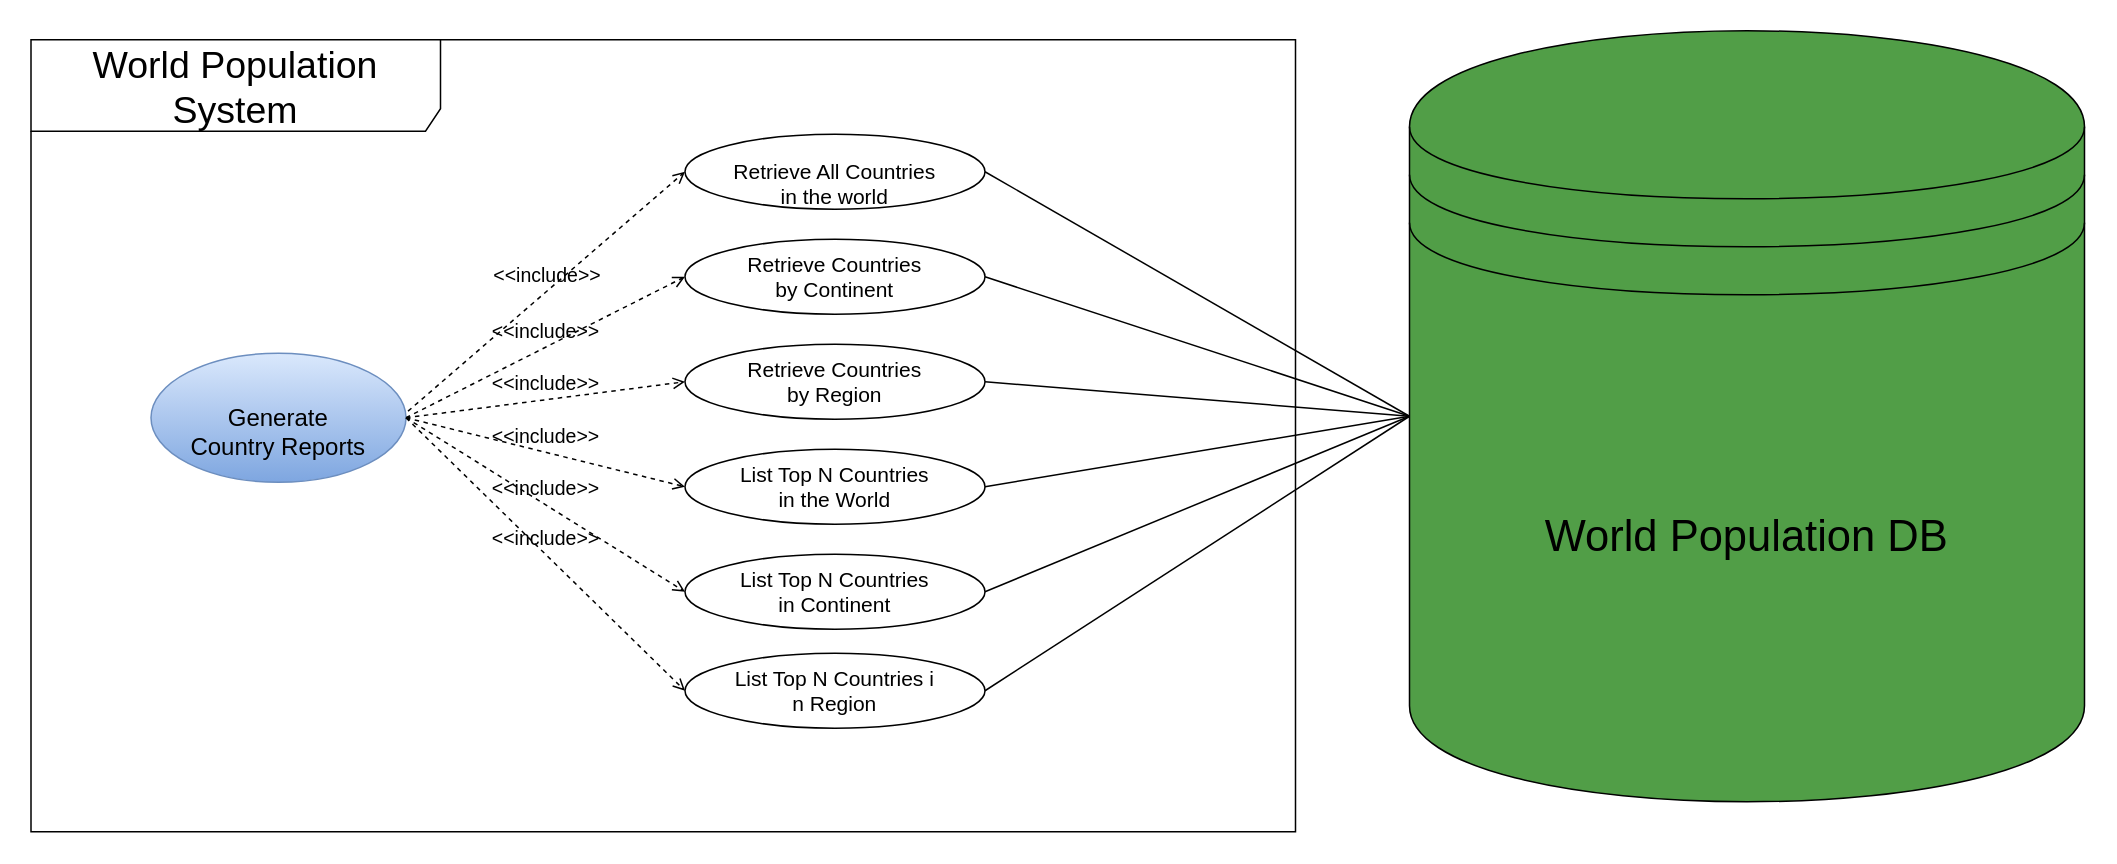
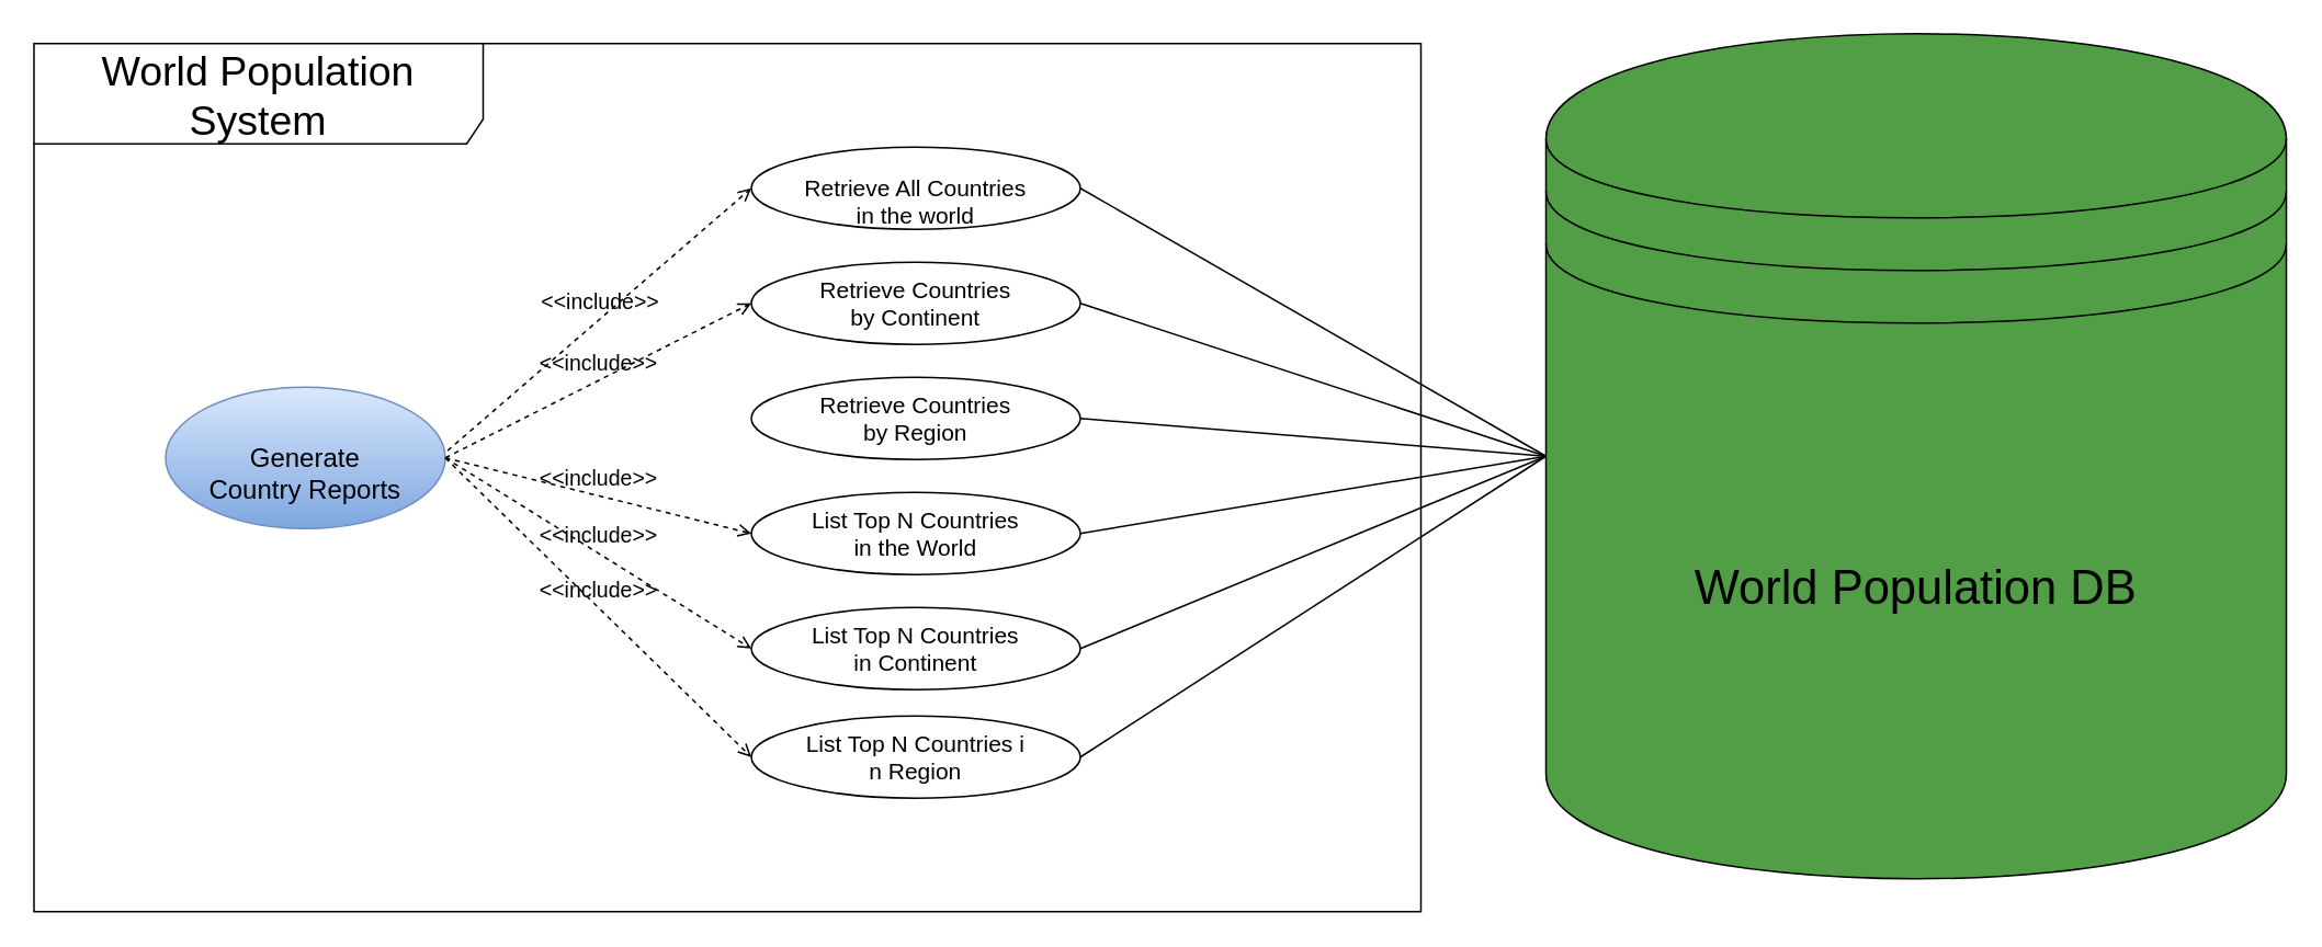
  <mxCell id="0" />
  <mxCell id="1" parent="0" />
  <mxCell id="2" value="&lt;font style=&quot;font-size: 29px;&quot;&gt;World Population DB&lt;/font&gt;" style="shape=datastore;whiteSpace=wrap;html=1;fillColor=#519e47;" parent="1" vertex="1"><mxGeometry x="939" y="20" width="450" height="514" as="geometry" /></mxCell>
  <mxCell id="3" value="&lt;font style=&quot;font-size: 25px;&quot;&gt;World Population System&lt;/font&gt;" style="shape=umlFrame;whiteSpace=wrap;html=1;pointerEvents=0;recursiveResize=0;container=1;collapsible=0;width=273;height=61;" parent="1" vertex="1"><mxGeometry x="20" y="26" width="843" height="528" as="geometry" /></mxCell>
  <mxCell id="4" value="&lt;font style=&quot;font-size: 16px;&quot;&gt;&lt;br&gt;Generate &lt;br&gt;Country Reports&lt;br&gt;&lt;/font&gt;" style="ellipse;whiteSpace=wrap;html=1;fillColor=#dae8fc;strokeColor=#6c8ebf;gradientColor=#7ea6e0;" parent="3" vertex="1"><mxGeometry x="80" y="209" width="170" height="86" as="geometry" /></mxCell>
  <mxCell id="5" value="&lt;font style=&quot;font-size: 14px;&quot;&gt;&lt;br&gt;Retrieve All Countries &lt;br&gt;in the world&lt;/font&gt;" style="ellipse;whiteSpace=wrap;html=1;" parent="3" vertex="1"><mxGeometry x="436" y="63" width="200" height="50" as="geometry" /></mxCell>
  <mxCell id="6" value="&lt;font style=&quot;font-size: 14px;&quot;&gt;Retrieve Countries &lt;br&gt;by Continent&lt;/font&gt;" style="ellipse;whiteSpace=wrap;html=1;" parent="3" vertex="1"><mxGeometry x="436" y="133" width="200" height="50" as="geometry" /></mxCell>
  <mxCell id="7" value="&lt;font style=&quot;font-size: 14px;&quot;&gt;Retrieve Countries &lt;br&gt;by Region&lt;/font&gt;" style="ellipse;whiteSpace=wrap;html=1;" parent="3" vertex="1"><mxGeometry x="436" y="203" width="200" height="50" as="geometry" /></mxCell>
  <mxCell id="8" value="&lt;span data-end=&quot;499&quot; data-start=&quot;466&quot;&gt;&lt;font style=&quot;font-size: 14px;&quot;&gt;List Top N Countries &lt;br&gt;in the World&lt;/font&gt;&lt;/span&gt;" style="ellipse;whiteSpace=wrap;html=1;" parent="3" vertex="1"><mxGeometry x="436" y="273" width="200" height="50" as="geometry" /></mxCell>
  <mxCell id="9" value="&lt;span data-end=&quot;499&quot; data-start=&quot;466&quot;&gt;&lt;font style=&quot;font-size: 14px;&quot;&gt;List Top N Countries &lt;br&gt;in Continent&lt;/font&gt;&lt;/span&gt;" style="ellipse;whiteSpace=wrap;html=1;" parent="3" vertex="1"><mxGeometry x="436" y="343" width="200" height="50" as="geometry" /></mxCell>
  <mxCell id="10" value="&lt;span data-end=&quot;499&quot; data-start=&quot;466&quot;&gt;&lt;font style=&quot;font-size: 14px;&quot;&gt;List Top N Countries i&lt;br&gt;n Region&lt;/font&gt;&lt;/span&gt;" style="ellipse;whiteSpace=wrap;html=1;" parent="3" vertex="1"><mxGeometry x="436" y="409" width="200" height="50" as="geometry" /></mxCell>
  <mxCell id="11" value="&lt;font style=&quot;font-size: 13px;&quot;&gt;&amp;lt;&amp;lt;include&amp;gt;&amp;gt;&lt;/font&gt;" style="html=1;verticalAlign=bottom;labelBackgroundColor=none;endArrow=open;endFill=0;dashed=1;rounded=0;entryX=0;entryY=0.5;entryDx=0;entryDy=0;exitX=1.008;exitY=0.449;exitDx=0;exitDy=0;exitPerimeter=0;" parent="3" source="4" target="5" edge="1"><mxGeometry width="160" relative="1" as="geometry"><mxPoint x="316" y="199" as="sourcePoint" /><mxPoint x="596" y="319" as="targetPoint" /></mxGeometry></mxCell>
  <mxCell id="12" value="&lt;font style=&quot;font-size: 13px;&quot;&gt;&amp;lt;&amp;lt;include&amp;gt;&amp;gt;&lt;/font&gt;" style="html=1;verticalAlign=bottom;labelBackgroundColor=none;endArrow=open;endFill=0;dashed=1;rounded=0;exitX=1;exitY=0.5;exitDx=0;exitDy=0;entryX=0;entryY=0.5;entryDx=0;entryDy=0;" parent="3" source="4" target="6" edge="1"><mxGeometry width="160" relative="1" as="geometry"><mxPoint x="436" y="319" as="sourcePoint" /><mxPoint x="596" y="319" as="targetPoint" /></mxGeometry></mxCell>
- <mxCell id="13" value="&lt;font style=&quot;font-size: 13px;&quot;&gt;&amp;lt;&amp;lt;include&amp;gt;&amp;gt;&lt;/font&gt;" style="html=1;verticalAlign=bottom;labelBackgroundColor=none;endArrow=open;endFill=0;dashed=1;rounded=0;exitX=1;exitY=0.5;exitDx=0;exitDy=0;entryX=0;entryY=0.5;entryDx=0;entryDy=0;" parent="3" source="4" target="7" edge="1"><mxGeometry width="160" relative="1" as="geometry"><mxPoint x="436" y="319" as="sourcePoint" /><mxPoint x="596" y="319" as="targetPoint" /></mxGeometry></mxCell>
  <mxCell id="14" value="&lt;font style=&quot;font-size: 13px;&quot;&gt;&amp;lt;&amp;lt;include&amp;gt;&amp;gt;&lt;/font&gt;" style="html=1;verticalAlign=bottom;labelBackgroundColor=none;endArrow=open;endFill=0;dashed=1;rounded=0;exitX=1;exitY=0.5;exitDx=0;exitDy=0;entryX=0;entryY=0.5;entryDx=0;entryDy=0;" parent="3" source="4" target="8" edge="1"><mxGeometry width="160" relative="1" as="geometry"><mxPoint x="286" y="269" as="sourcePoint" /><mxPoint x="446" y="269" as="targetPoint" /></mxGeometry></mxCell>
  <mxCell id="15" value="&lt;font style=&quot;font-size: 13px;&quot;&gt;&amp;lt;&amp;lt;include&amp;gt;&amp;gt;&lt;/font&gt;" style="html=1;verticalAlign=bottom;labelBackgroundColor=none;endArrow=open;endFill=0;dashed=1;rounded=0;exitX=1;exitY=0.5;exitDx=0;exitDy=0;entryX=0;entryY=0.5;entryDx=0;entryDy=0;" parent="3" source="4" target="9" edge="1"><mxGeometry width="160" relative="1" as="geometry"><mxPoint x="286" y="269" as="sourcePoint" /><mxPoint x="446" y="269" as="targetPoint" /></mxGeometry></mxCell>
  <mxCell id="16" value="&lt;font style=&quot;font-size: 13px;&quot;&gt;&amp;lt;&amp;lt;include&amp;gt;&amp;gt;&lt;/font&gt;" style="html=1;verticalAlign=bottom;labelBackgroundColor=none;endArrow=open;endFill=0;dashed=1;rounded=0;exitX=1;exitY=0.5;exitDx=0;exitDy=0;entryX=0;entryY=0.5;entryDx=0;entryDy=0;" parent="3" source="4" target="10" edge="1"><mxGeometry width="160" relative="1" as="geometry"><mxPoint x="286" y="269" as="sourcePoint" /><mxPoint x="446" y="269" as="targetPoint" /></mxGeometry></mxCell>
  <mxCell id="17" value="" style="endArrow=none;html=1;rounded=0;exitX=1;exitY=0.5;exitDx=0;exitDy=0;entryX=0;entryY=0.5;entryDx=0;entryDy=0;" parent="1" source="5" target="2" edge="1"><mxGeometry width="50" height="50" relative="1" as="geometry"><mxPoint x="653" y="165.8" as="sourcePoint" /><mxPoint x="1258" y="931" as="targetPoint" /></mxGeometry></mxCell>
  <mxCell id="18" value="" style="endArrow=none;html=1;rounded=0;exitX=1;exitY=0.5;exitDx=0;exitDy=0;entryX=0;entryY=0.5;entryDx=0;entryDy=0;" parent="1" source="6" target="2" edge="1"><mxGeometry width="50" height="50" relative="1" as="geometry"><mxPoint x="1143" y="876" as="sourcePoint" /><mxPoint x="1303" y="926" as="targetPoint" /></mxGeometry></mxCell>
  <mxCell id="19" value="" style="endArrow=none;html=1;rounded=0;exitX=1;exitY=0.5;exitDx=0;exitDy=0;entryX=0;entryY=0.5;entryDx=0;entryDy=0;" parent="1" source="7" target="2" edge="1"><mxGeometry width="50" height="50" relative="1" as="geometry"><mxPoint x="1043" y="866" as="sourcePoint" /><mxPoint x="1303" y="926" as="targetPoint" /></mxGeometry></mxCell>
  <mxCell id="20" value="" style="endArrow=none;html=1;rounded=0;exitX=1;exitY=0.5;exitDx=0;exitDy=0;entryX=0;entryY=0.5;entryDx=0;entryDy=0;" parent="1" source="8" target="2" edge="1"><mxGeometry width="50" height="50" relative="1" as="geometry"><mxPoint x="1063" y="846" as="sourcePoint" /><mxPoint x="1113" y="796" as="targetPoint" /></mxGeometry></mxCell>
  <mxCell id="21" value="" style="endArrow=none;html=1;rounded=0;exitX=1;exitY=0.5;exitDx=0;exitDy=0;entryX=0;entryY=0.5;entryDx=0;entryDy=0;" parent="1" source="10" target="2" edge="1"><mxGeometry width="50" height="50" relative="1" as="geometry"><mxPoint x="683" y="666" as="sourcePoint" /><mxPoint x="1293" y="926" as="targetPoint" /></mxGeometry></mxCell>
  <mxCell id="22" value="" style="endArrow=none;html=1;rounded=0;entryX=1;entryY=0.5;entryDx=0;entryDy=0;exitX=0;exitY=0.5;exitDx=0;exitDy=0;" parent="1" source="2" target="9" edge="1"><mxGeometry width="50" height="50" relative="1" as="geometry"><mxPoint x="1303" y="926" as="sourcePoint" /><mxPoint x="953" y="806" as="targetPoint" /></mxGeometry></mxCell>
